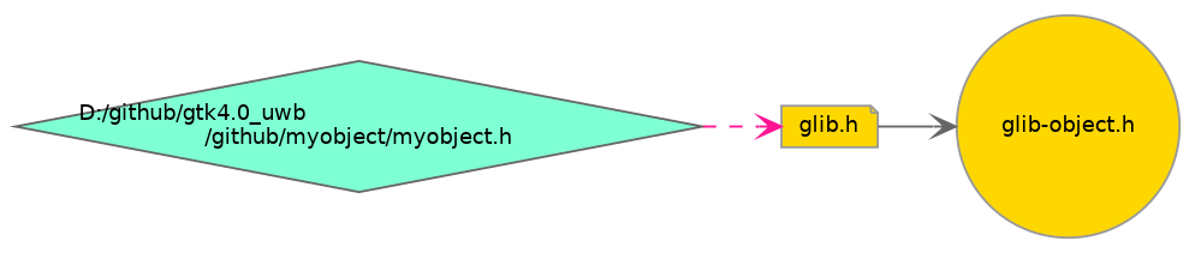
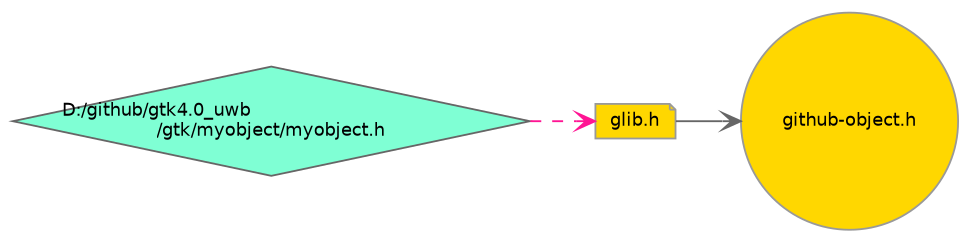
  digraph {
    rankdir=LR
    node [color=grey60 fillcolor=gold fontname=Helvetica fontsize=10 style=filled]
    edge [arrowhead=vee fontname=Helvetica fontsize=10 labelfontname=Helvetica labelfontsize=10]
-   n1 [color=gray40 fillcolor=aquamarine fontcolor=black height=0.2 label="D:/github/gtk4.0_uwb\l/github/myobject/myobject.h" shape=diamond width=0.4]
+   n1 [color=gray40 fillcolor=aquamarine fontcolor=black height=0.2 label="D:/github/gtk4.0_uwb\l/gtk/myobject/myobject.h" shape=diamond width=0.4]
    n2 [height=0.2 label="glib.h" shape=note width=0.4]
-   n3 [height=0.2 label="glib-object.h" shape=circle width=0.4]
+   n3 [height=0.2 label="github-object.h" shape=circle width=0.4]
    n1 -> n2 [color=deeppink style=dashed]
    n2 -> n3 [color=gray40 style=solid]
  }
